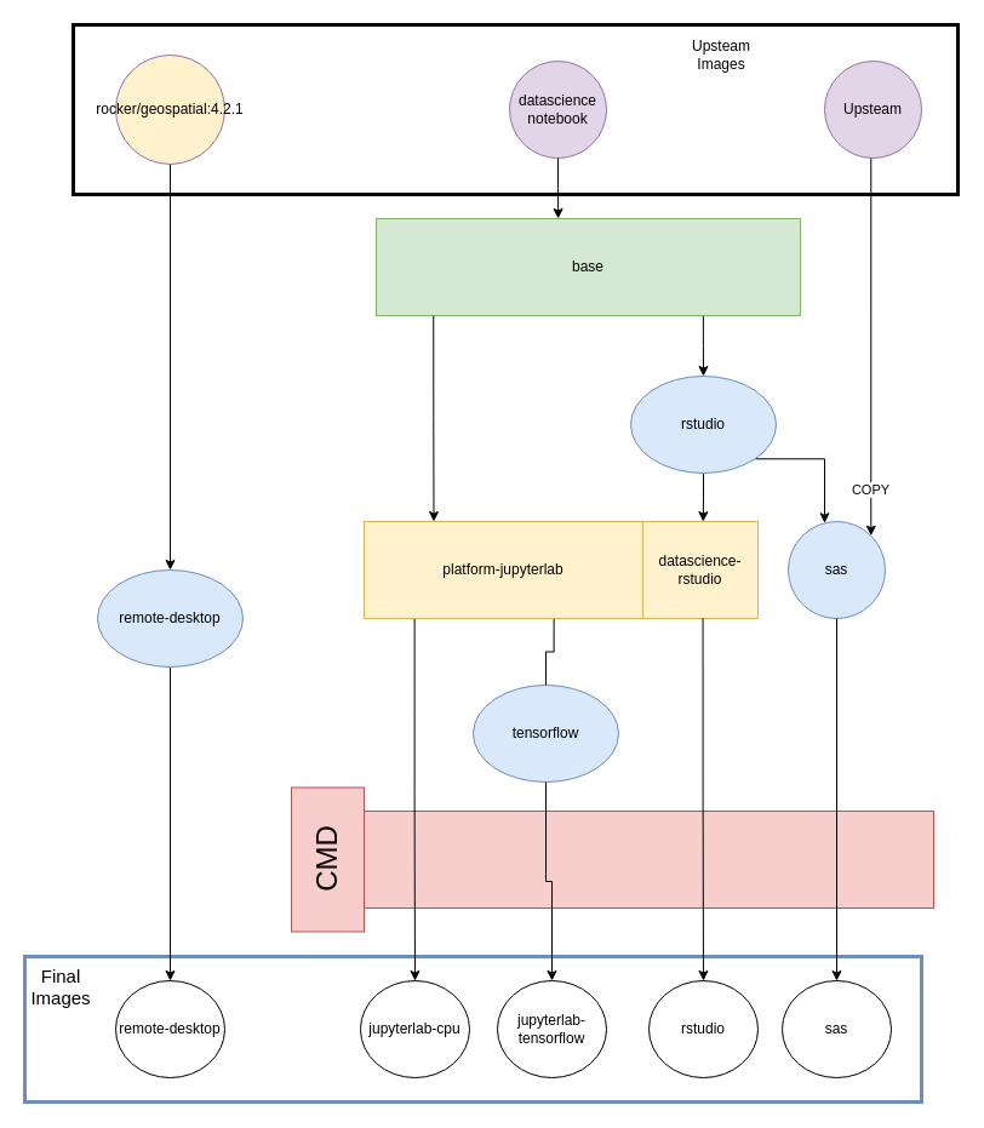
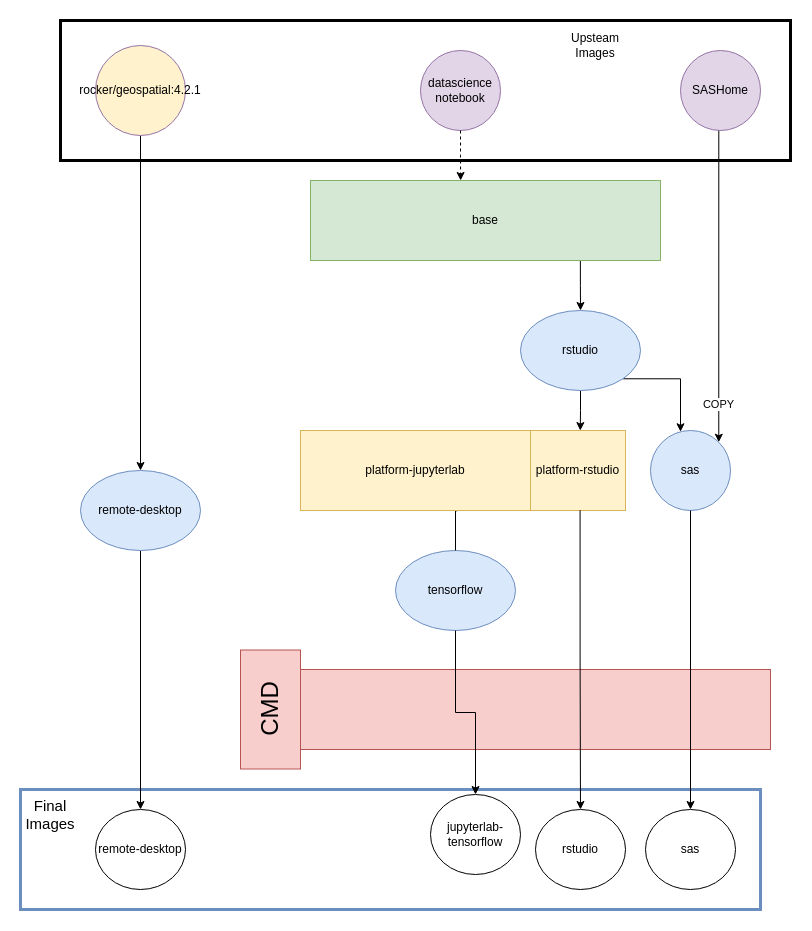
  <mxCell id="0" />
  <mxCell id="1" parent="0" />
  <mxCell id="2" value="" style="rounded=0;whiteSpace=wrap;html=1;fillColor=none;strokeWidth=3;strokeColor=#6c8ebf;" parent="1" vertex="1"><mxGeometry x="20" y="789" width="740" height="120" as="geometry" /></mxCell>
  <mxCell id="3" value="" style="rounded=0;whiteSpace=wrap;html=1;fillColor=none;strokeWidth=3;" parent="1" vertex="1"><mxGeometry x="60" y="20" width="730" height="140" as="geometry" /></mxCell>
  <mxCell id="4" style="edgeStyle=orthogonalEdgeStyle;rounded=0;orthogonalLoop=1;jettySize=auto;html=1;exitX=0.771;exitY=0.875;exitDx=0;exitDy=0;exitPerimeter=0;" parent="1" source="6" target="9" edge="1"><mxGeometry relative="1" as="geometry" /></mxCell>
- <mxCell id="5" style="edgeStyle=orthogonalEdgeStyle;rounded=0;orthogonalLoop=1;jettySize=auto;html=1;exitX=0.135;exitY=0.975;exitDx=0;exitDy=0;entryX=0.25;entryY=0;entryDx=0;entryDy=0;exitPerimeter=0;" edge="1" parent="1" source="6" target="30"><mxGeometry relative="1" as="geometry" /></mxCell>
  <mxCell id="6" value="&lt;div&gt;base&lt;/div&gt;" style="rectangle;whiteSpace=wrap;html=1;fillColor=#d5e8d4;strokeColor=#82b366;" parent="1" vertex="1"><mxGeometry x="310" y="180" width="350" height="80" as="geometry" /></mxCell>
  <mxCell id="7" style="edgeStyle=orthogonalEdgeStyle;rounded=0;orthogonalLoop=1;jettySize=auto;html=1;exitX=1;exitY=1;exitDx=0;exitDy=0;" parent="1" source="9" target="11" edge="1"><mxGeometry relative="1" as="geometry"><Array as="points"><mxPoint x="680" y="378" /></Array></mxGeometry></mxCell>
  <mxCell id="8" style="edgeStyle=orthogonalEdgeStyle;rounded=0;orthogonalLoop=1;jettySize=auto;html=1;exitX=0.5;exitY=1;exitDx=0;exitDy=0;entryX=0.524;entryY=0.001;entryDx=0;entryDy=0;entryPerimeter=0;" edge="1" parent="1" source="9" target="26"><mxGeometry relative="1" as="geometry" /></mxCell>
  <mxCell id="9" value="rstudio" style="ellipse;whiteSpace=wrap;html=1;fillColor=#dae8fc;strokeColor=#6c8ebf;" parent="1" vertex="1"><mxGeometry x="520" y="310" width="120" height="80" as="geometry" /></mxCell>
- <mxCell id="10" value="tensorflow" style="ellipse;whiteSpace=wrap;html=1;fillColor=#dae8fc;strokeColor=#6c8ebf;" parent="1" vertex="1"><mxGeometry x="390" y="565" width="120" height="80" as="geometry" /></mxCell>
+ <mxCell id="10" value="tensorflow" style="ellipse;whiteSpace=wrap;html=1;fillColor=#dae8fc;strokeColor=#6c8ebf;" parent="1" vertex="1"><mxGeometry x="395" y="550" width="120" height="80" as="geometry" /></mxCell>
  <mxCell id="11" value="sas" style="ellipse;whiteSpace=wrap;html=1;fillColor=#dae8fc;strokeColor=#6c8ebf;" parent="1" vertex="1"><mxGeometry x="650" y="430" width="80" height="80" as="geometry" /></mxCell>
  <mxCell id="12" style="edgeStyle=orthogonalEdgeStyle;rounded=0;orthogonalLoop=1;jettySize=auto;html=1;exitX=0.5;exitY=1;exitDx=0;exitDy=0;entryX=1;entryY=0;entryDx=0;entryDy=0;" parent="1" source="14" target="11" edge="1"><mxGeometry relative="1" as="geometry"><Array as="points"><mxPoint x="720" y="110" /><mxPoint x="718" y="110" /></Array></mxGeometry></mxCell>
  <mxCell id="13" value="COPY" style="edgeLabel;html=1;align=center;verticalAlign=middle;resizable=0;points=[];" parent="12" vertex="1" connectable="0"><mxGeometry x="0.782" y="-1" relative="1" as="geometry"><mxPoint as="offset" /></mxGeometry></mxCell>
- <mxCell id="14" value="Upsteam" style="ellipse;whiteSpace=wrap;html=1;fillColor=#e1d5e7;strokeColor=#9673a6;" parent="1" vertex="1"><mxGeometry x="680" y="50" width="80" height="80" as="geometry" /></mxCell>
+ <mxCell id="14" value="SASHome" style="ellipse;whiteSpace=wrap;html=1;fillColor=#e1d5e7;strokeColor=#9673a6;" parent="1" vertex="1"><mxGeometry x="680" y="50" width="80" height="80" as="geometry" /></mxCell>
  <mxCell id="15" value="datascience&lt;br&gt;notebook" style="ellipse;whiteSpace=wrap;html=1;fillColor=#e1d5e7;strokeColor=#9673a6;" parent="1" vertex="1"><mxGeometry x="420" y="50" width="80" height="80" as="geometry" /></mxCell>
  <mxCell id="16" value="Upsteam Images" style="text;html=1;align=center;verticalAlign=middle;whiteSpace=wrap;rounded=0;" parent="1" vertex="1"><mxGeometry x="565" y="30" width="60" height="30" as="geometry" /></mxCell>
  <mxCell id="17" style="edgeStyle=orthogonalEdgeStyle;rounded=0;orthogonalLoop=1;jettySize=auto;html=1;exitX=0.681;exitY=1.004;exitDx=0;exitDy=0;entryX=0.5;entryY=0;entryDx=0;entryDy=0;exitPerimeter=0;endArrow=none;" parent="1" source="30" target="10" edge="1"><mxGeometry relative="1" as="geometry" /></mxCell>
  <mxCell id="18" value="" style="rectangle;whiteSpace=wrap;html=1;fillColor=#f8cecc;strokeColor=#b85450;" parent="1" vertex="1"><mxGeometry x="300" y="669" width="470" height="80" as="geometry" /></mxCell>
- <mxCell id="19" value="jupyterlab-cpu" style="ellipse;whiteSpace=wrap;html=1;" parent="1" vertex="1"><mxGeometry x="297" y="809" width="90" height="80" as="geometry" /></mxCell>
- <mxCell id="20" value="jupyterlab-tensorflow" style="ellipse;whiteSpace=wrap;html=1;" parent="1" vertex="1"><mxGeometry x="410" y="809" width="90" height="80" as="geometry" /></mxCell>
+ <mxCell id="20" value="jupyterlab-tensorflow" style="ellipse;whiteSpace=wrap;html=1;" parent="1" vertex="1"><mxGeometry x="430" y="794" width="90" height="80" as="geometry" /></mxCell>
  <mxCell id="21" value="rstudio" style="ellipse;whiteSpace=wrap;html=1;" parent="1" vertex="1"><mxGeometry x="535" y="809" width="90" height="80" as="geometry" /></mxCell>
  <mxCell id="22" value="sas" style="ellipse;whiteSpace=wrap;html=1;" parent="1" vertex="1"><mxGeometry x="645" y="809" width="90" height="80" as="geometry" /></mxCell>
  <mxCell id="23" style="edgeStyle=orthogonalEdgeStyle;rounded=0;orthogonalLoop=1;jettySize=auto;html=1;exitX=0.5;exitY=1;exitDx=0;exitDy=0;" parent="1" source="11" target="22" edge="1"><mxGeometry relative="1" as="geometry" /></mxCell>
  <mxCell id="24" style="edgeStyle=orthogonalEdgeStyle;rounded=0;orthogonalLoop=1;jettySize=auto;html=1;exitX=0.5;exitY=1;exitDx=0;exitDy=0;entryX=0.5;entryY=0;entryDx=0;entryDy=0;" parent="1" source="10" target="20" edge="1"><mxGeometry relative="1" as="geometry" /></mxCell>
  <mxCell id="25" value="&lt;font style=&quot;font-size: 15px;&quot;&gt;Final Images&lt;/font&gt;" style="text;html=1;align=center;verticalAlign=middle;whiteSpace=wrap;rounded=0;" parent="1" vertex="1"><mxGeometry x="20" y="799" width="60" height="30" as="geometry" /></mxCell>
- <mxCell id="26" value="datascience-rstudio" style="rectangle;whiteSpace=wrap;html=1;fillColor=#fff2cc;strokeColor=#d6b656;" vertex="1" parent="1"><mxGeometry x="530" y="430" width="95" height="80" as="geometry" /></mxCell>
+ <mxCell id="26" value="platform-rstudio" style="rectangle;whiteSpace=wrap;html=1;fillColor=#fff2cc;strokeColor=#d6b656;" vertex="1" parent="1"><mxGeometry x="530" y="430" width="95" height="80" as="geometry" /></mxCell>
  <mxCell id="27" style="edgeStyle=orthogonalEdgeStyle;rounded=0;orthogonalLoop=1;jettySize=auto;html=1;exitX=0.522;exitY=0.996;exitDx=0;exitDy=0;exitPerimeter=0;" edge="1" parent="1" source="26" target="21"><mxGeometry relative="1" as="geometry" /></mxCell>
  <mxCell id="28" value="CMD" style="rectangle;whiteSpace=wrap;html=1;fillColor=#f8cecc;strokeColor=#b85450;horizontal=0;fontSize=24;" vertex="1" parent="1"><mxGeometry x="240" y="649.5" width="60" height="119" as="geometry" /></mxCell>
- <mxCell id="29" style="edgeStyle=orthogonalEdgeStyle;rounded=0;orthogonalLoop=1;jettySize=auto;html=1;exitX=0.181;exitY=0.983;exitDx=0;exitDy=0;entryX=0.5;entryY=0;entryDx=0;entryDy=0;exitPerimeter=0;" edge="1" parent="1" source="30" target="19"><mxGeometry relative="1" as="geometry" /></mxCell>
  <mxCell id="30" value="platform-jupyterlab" style="rectangle;whiteSpace=wrap;html=1;fillColor=#fff2cc;strokeColor=#d6b656;" parent="1" vertex="1"><mxGeometry x="300" y="430" width="230" height="80" as="geometry" /></mxCell>
- <mxCell id="31" style="edgeStyle=orthogonalEdgeStyle;rounded=0;orthogonalLoop=1;jettySize=auto;html=1;exitX=0.5;exitY=1;exitDx=0;exitDy=0;entryX=0.429;entryY=0;entryDx=0;entryDy=0;entryPerimeter=0;" edge="1" parent="1" source="15" target="6"><mxGeometry relative="1" as="geometry" /></mxCell>
+ <mxCell id="31" style="edgeStyle=orthogonalEdgeStyle;rounded=0;orthogonalLoop=1;jettySize=auto;html=1;exitX=0.5;exitY=1;exitDx=0;exitDy=0;entryX=0.429;entryY=0;entryDx=0;entryDy=0;entryPerimeter=0;dashed=1;" edge="1" parent="1" source="15" target="6"><mxGeometry relative="1" as="geometry" /></mxCell>
  <mxCell id="32" style="edgeStyle=orthogonalEdgeStyle;rounded=0;orthogonalLoop=1;jettySize=auto;html=1;exitX=0.5;exitY=1;exitDx=0;exitDy=0;entryX=0.5;entryY=0;entryDx=0;entryDy=0;" edge="1" parent="1" source="33" target="36"><mxGeometry relative="1" as="geometry" /></mxCell>
  <mxCell id="33" value="rocker/geospatial:4.2.1" style="ellipse;whiteSpace=wrap;html=1;fillColor=#fff2cc;strokeColor=#9673a6;" vertex="1" parent="1"><mxGeometry x="95" y="45" width="90" height="90" as="geometry" /></mxCell>
  <mxCell id="34" value="remote-desktop" style="ellipse;whiteSpace=wrap;html=1;" vertex="1" parent="1"><mxGeometry x="95" y="809" width="90" height="80" as="geometry" /></mxCell>
  <mxCell id="35" style="edgeStyle=orthogonalEdgeStyle;rounded=0;orthogonalLoop=1;jettySize=auto;html=1;exitX=0.5;exitY=1;exitDx=0;exitDy=0;entryX=0.5;entryY=0;entryDx=0;entryDy=0;" edge="1" parent="1" source="36" target="34"><mxGeometry relative="1" as="geometry" /></mxCell>
  <mxCell id="36" value="remote-desktop" style="ellipse;whiteSpace=wrap;html=1;fillColor=#dae8fc;strokeColor=#6c8ebf;" vertex="1" parent="1"><mxGeometry x="80" y="470" width="120" height="80" as="geometry" /></mxCell>
